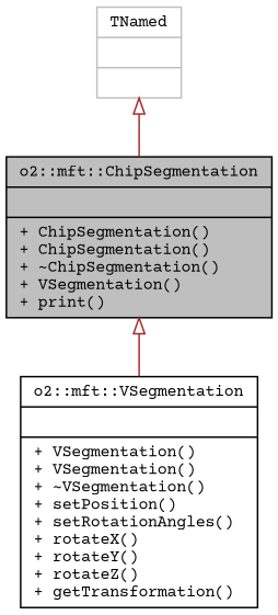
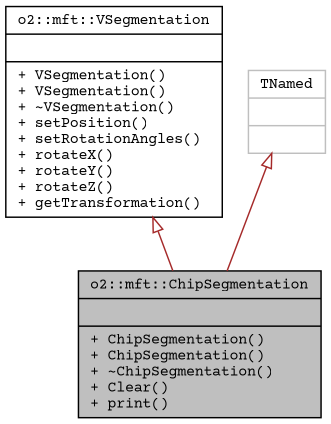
  digraph {
    fontname="Courier Prime"
    node [color=black fontname="Courier Prime" fontsize=10 shape=record]
    edge [arrowtail=onormal color=brown dir=back fontname="Courier Prime" fontsize=10 labelfontname=Helvetica labelfontsize=10 style=solid]
-   n1 [fillcolor=grey75 fontcolor=black height=0.2 label="{o2::mft::ChipSegmentation\n||+ ChipSegmentation()\l+ ChipSegmentation()\l+ ~ChipSegmentation()\l+ VSegmentation()\l+ print()\l}" style=filled width=0.4]
+   n1 [fillcolor=grey75 fontcolor=black height=0.2 label="{o2::mft::ChipSegmentation\n||+ ChipSegmentation()\l+ ChipSegmentation()\l+ ~ChipSegmentation()\l+ Clear()\l+ print()\l}" style=filled width=0.4]
    n2 [height=0.2 label="{o2::mft::VSegmentation\n||+ VSegmentation()\l+ VSegmentation()\l+ ~VSegmentation()\l+ setPosition()\l+ setRotationAngles()\l+ rotateX()\l+ rotateY()\l+ rotateZ()\l+ getTransformation()\l}" width=0.4]
    n3 [color=grey75 height=0.2 label="{TNamed\n||}" width=0.4]
-   n1 -> n2
+   n2 -> n1
    n3 -> n1
  }
